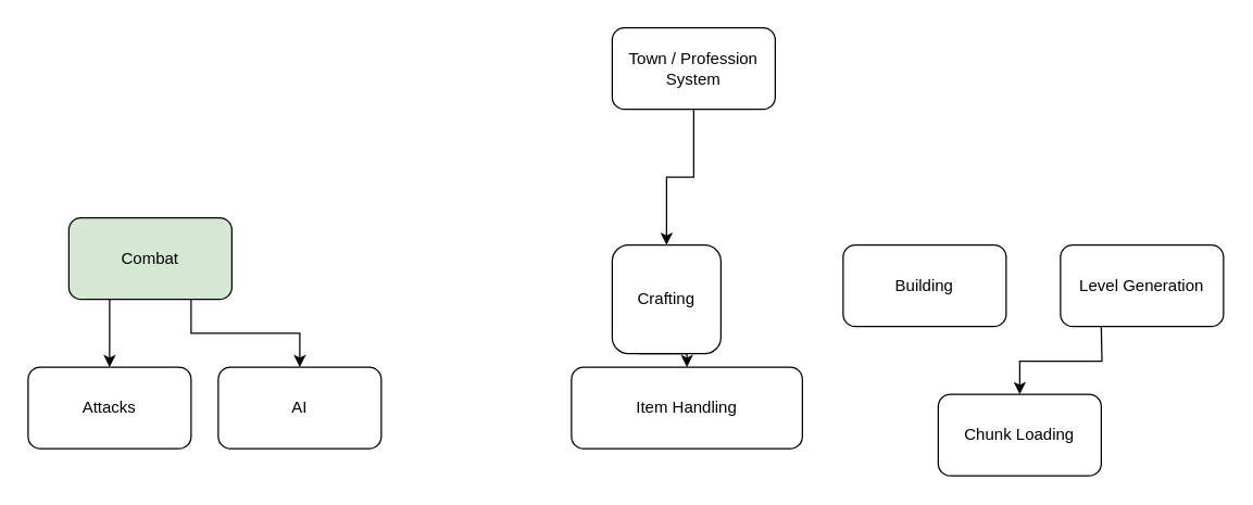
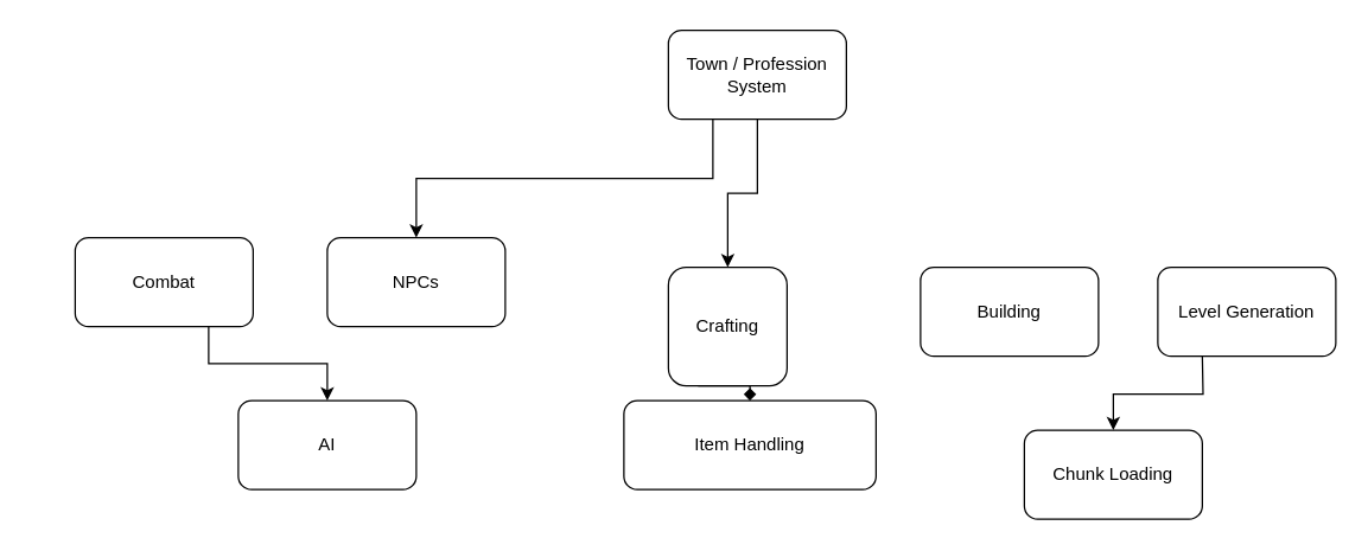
  <mxCell id="0" />
  <mxCell id="1" parent="0" />
  <mxCell id="2" value="Item Handling" style="rounded=1;whiteSpace=wrap;html=1;" vertex="1" parent="1"><mxGeometry x="420" y="270" width="170" height="60" as="geometry" /></mxCell>
  <mxCell id="3" value="Chunk Loading" style="rounded=1;whiteSpace=wrap;html=1;" vertex="1" parent="1"><mxGeometry x="690" y="290" width="120" height="60" as="geometry" /></mxCell>
- <mxCell id="4" style="edgeStyle=orthogonalEdgeStyle;rounded=0;orthogonalLoop=1;jettySize=auto;html=1;exitX=0.25;exitY=1;exitDx=0;exitDy=0;entryX=0.5;entryY=0;entryDx=0;entryDy=0;" edge="1" parent="1" source="5" target="2"><mxGeometry relative="1" as="geometry"><mxPoint x="430" y="280" as="targetPoint" /></mxGeometry></mxCell>
+ <mxCell id="4" style="edgeStyle=orthogonalEdgeStyle;rounded=0;orthogonalLoop=1;jettySize=auto;html=1;exitX=0.25;exitY=1;exitDx=0;exitDy=0;entryX=0.5;entryY=0;entryDx=0;entryDy=0;endArrow=diamond;" edge="1" parent="1" source="5" target="2"><mxGeometry relative="1" as="geometry"><mxPoint x="430" y="280" as="targetPoint" /></mxGeometry></mxCell>
  <mxCell id="5" value="Crafting" style="rounded=1;whiteSpace=wrap;html=1;" vertex="1" parent="1"><mxGeometry x="450" y="180" width="80" height="80" as="geometry" /></mxCell>
- <mxCell id="6" style="edgeStyle=orthogonalEdgeStyle;rounded=0;orthogonalLoop=1;jettySize=auto;html=1;exitX=0.25;exitY=1;exitDx=0;exitDy=0;entryX=0.5;entryY=0;entryDx=0;entryDy=0;" edge="1" parent="1" source="8" target="11"><mxGeometry relative="1" as="geometry" /></mxCell>
  <mxCell id="7" style="edgeStyle=orthogonalEdgeStyle;rounded=0;orthogonalLoop=1;jettySize=auto;html=1;exitX=0.75;exitY=1;exitDx=0;exitDy=0;" edge="1" parent="1" source="8" target="12"><mxGeometry relative="1" as="geometry" /></mxCell>
- <mxCell id="8" value="Combat" style="rounded=1;whiteSpace=wrap;html=1;fillColor=#d5e8d4;" vertex="1" parent="1"><mxGeometry x="50" y="160" width="120" height="60" as="geometry" /></mxCell>
+ <mxCell id="8" value="Combat" style="rounded=1;whiteSpace=wrap;html=1;" vertex="1" parent="1"><mxGeometry x="50" y="160" width="120" height="60" as="geometry" /></mxCell>
  <mxCell id="9" value="Building" style="rounded=1;whiteSpace=wrap;html=1;" vertex="1" parent="1"><mxGeometry x="620" y="180" width="120" height="60" as="geometry" /></mxCell>
- <mxCell id="11" value="Attacks" style="rounded=1;whiteSpace=wrap;html=1;" vertex="1" parent="1"><mxGeometry x="20" y="270" width="120" height="60" as="geometry" /></mxCell>
+ <mxCell id="10" value="NPCs" style="rounded=1;whiteSpace=wrap;html=1;" vertex="1" parent="1"><mxGeometry x="220" y="160" width="120" height="60" as="geometry" /></mxCell>
  <mxCell id="12" value="AI" style="rounded=1;whiteSpace=wrap;html=1;" vertex="1" parent="1"><mxGeometry x="160" y="270" width="120" height="60" as="geometry" /></mxCell>
  <mxCell id="13" style="edgeStyle=orthogonalEdgeStyle;rounded=0;orthogonalLoop=1;jettySize=auto;html=1;exitX=0.5;exitY=1;exitDx=0;exitDy=0;entryX=0.5;entryY=0;entryDx=0;entryDy=0;" edge="1" parent="1" target="3"><mxGeometry relative="1" as="geometry"><mxPoint x="810" y="240" as="sourcePoint" /></mxGeometry></mxCell>
  <mxCell id="14" value="Level Generation" style="rounded=1;whiteSpace=wrap;html=1;" vertex="1" parent="1"><mxGeometry x="780" y="180" width="120" height="60" as="geometry" /></mxCell>
+ <mxCell id="15" style="edgeStyle=orthogonalEdgeStyle;rounded=0;orthogonalLoop=1;jettySize=auto;html=1;exitX=0.25;exitY=1;exitDx=0;exitDy=0;entryX=0.5;entryY=0;entryDx=0;entryDy=0;" edge="1" parent="1" source="17" target="10"><mxGeometry relative="1" as="geometry" /></mxCell>
  <mxCell id="16" style="edgeStyle=orthogonalEdgeStyle;rounded=0;orthogonalLoop=1;jettySize=auto;html=1;exitX=0.5;exitY=1;exitDx=0;exitDy=0;entryX=0.5;entryY=0;entryDx=0;entryDy=0;" edge="1" parent="1" source="17" target="5"><mxGeometry relative="1" as="geometry" /></mxCell>
  <mxCell id="17" value="Town / Profession System" style="rounded=1;whiteSpace=wrap;html=1;" vertex="1" parent="1"><mxGeometry x="450" y="20" width="120" height="60" as="geometry" /></mxCell>
